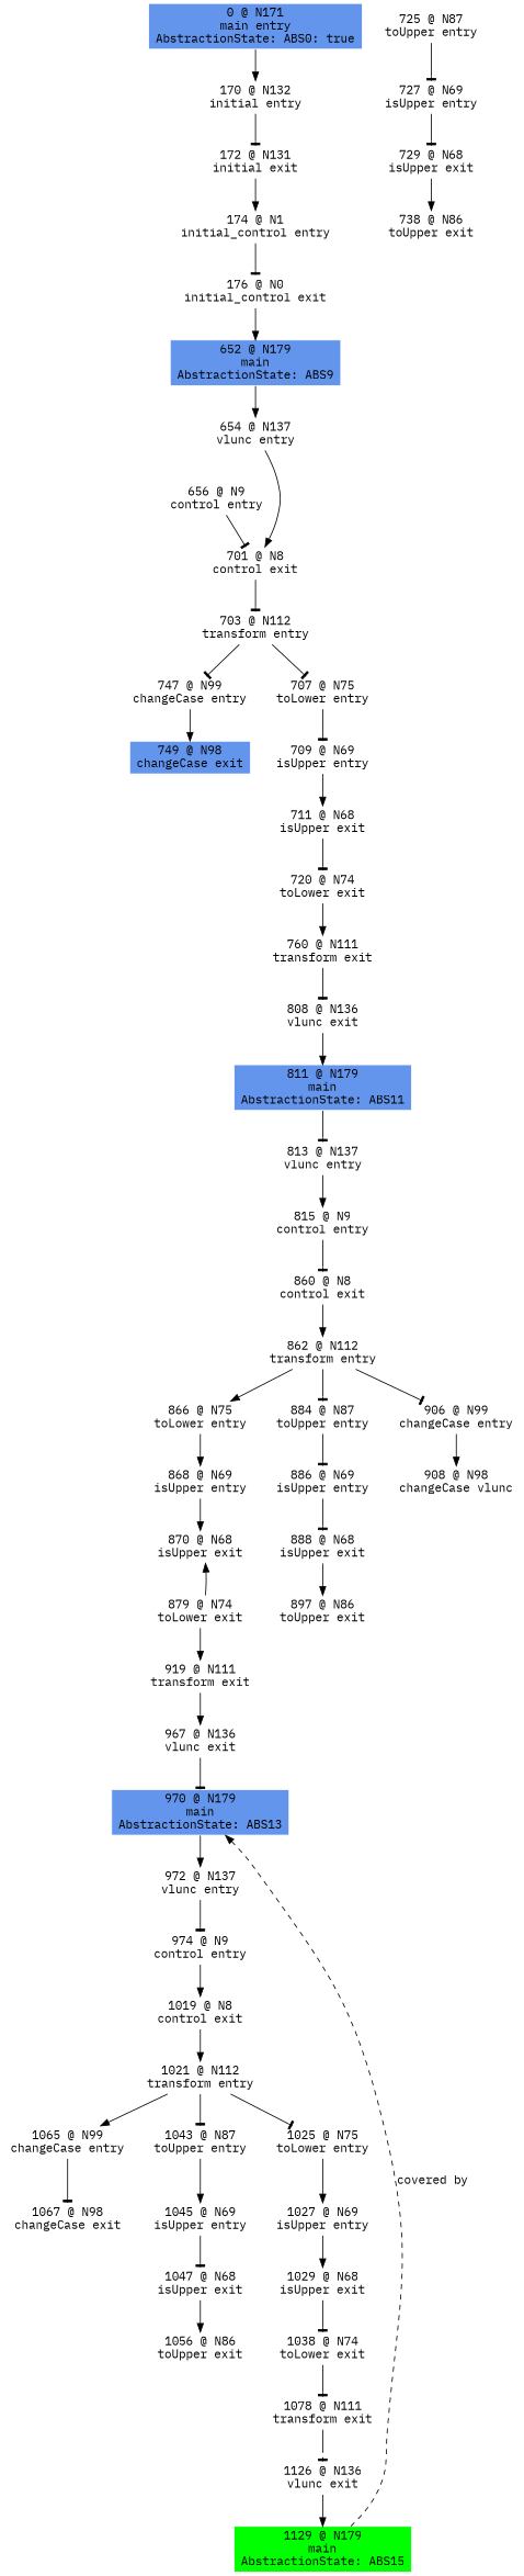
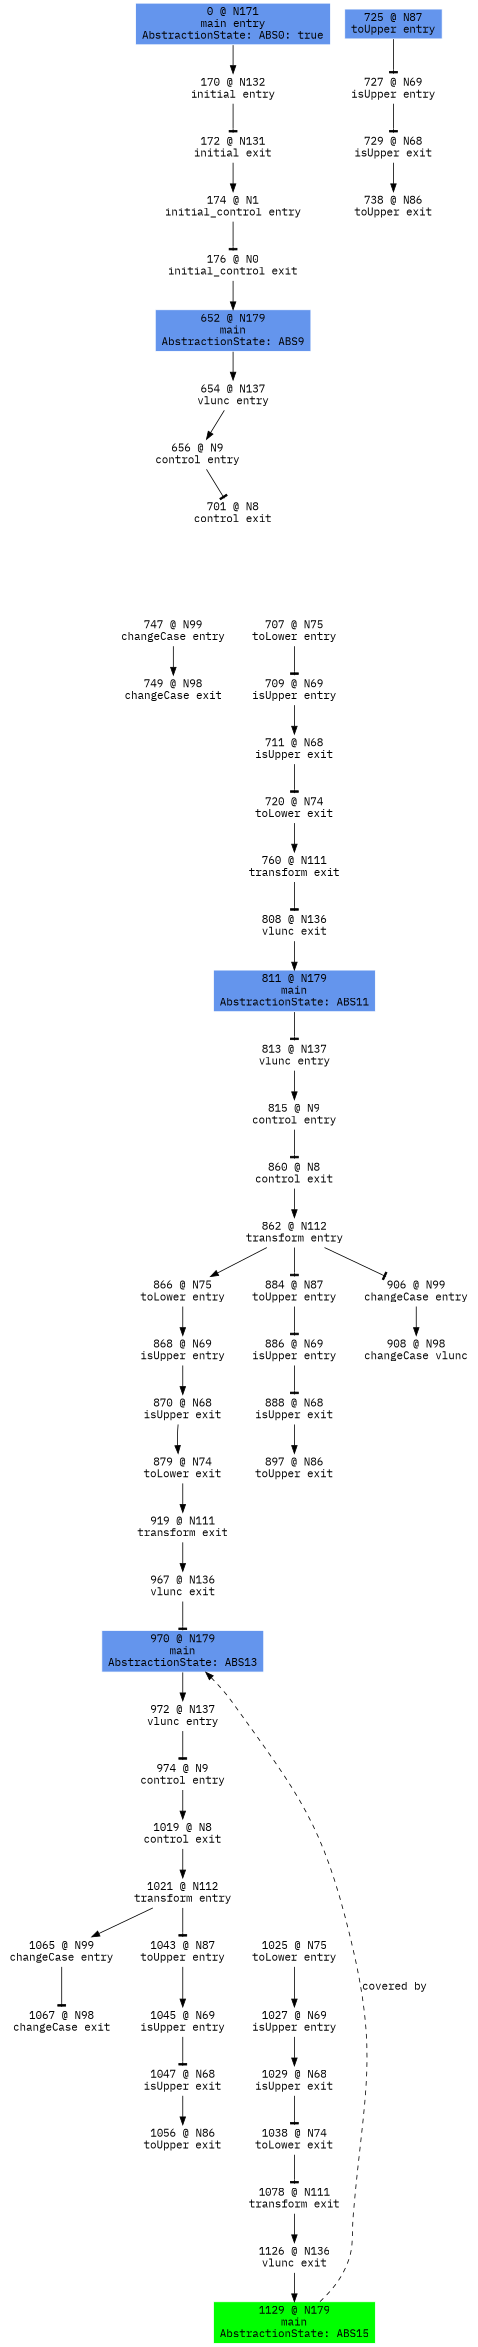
  digraph {
    fontname="IBM Plex Mono"
    node [color=white fontname="IBM Plex Mono" shape=box style=filled]
    edge [arrowhead=normal fontname="IBM Plex Mono"]
    n1 [fillcolor=cornflowerblue label="0 @ N171\nmain entry\nAbstractionState: ABS0: true\n"]
    n2 [label="170 @ N132\ninitial entry\n"]
    n3 [label="172 @ N131\ninitial exit\n"]
    n4 [label="174 @ N1\ninitial_control entry\n"]
    n5 [label="176 @ N0\ninitial_control exit\n"]
    n6 [fillcolor=cornflowerblue label="652 @ N179\nmain\nAbstractionState: ABS9\n"]
    n7 [label="654 @ N137\nvlunc entry\n"]
    n8 [label="656 @ N9\ncontrol entry\n"]
    n9 [label="701 @ N8\ncontrol exit\n"]
-   n10 [label="703 @ N112\ntransform entry\n"]
    n11 [label="747 @ N99\nchangeCase entry\n"]
    n12 [label="707 @ N75\ntoLower entry\n"]
-   n13 [label="749 @ N98\nchangeCase exit\n" fillcolor=cornflowerblue]
+   n13 [label="749 @ N98\nchangeCase exit\n"]
    n14 [label="709 @ N69\nisUpper entry\n"]
-   n15 [label="725 @ N87\ntoUpper entry\n"]
+   n15 [label="725 @ N87\ntoUpper entry\n" fillcolor=cornflowerblue]
    n16 [label="727 @ N69\nisUpper entry\n"]
    n17 [label="711 @ N68\nisUpper exit\n"]
    n18 [label="720 @ N74\ntoLower exit\n"]
    n19 [label="760 @ N111\ntransform exit\n"]
    n20 [label="808 @ N136\nvlunc exit\n"]
    n21 [fillcolor=cornflowerblue label="811 @ N179\nmain\nAbstractionState: ABS11\n"]
    n22 [label="813 @ N137\nvlunc entry\n"]
    n23 [label="815 @ N9\ncontrol entry\n"]
    n24 [label="860 @ N8\ncontrol exit\n"]
    n25 [label="862 @ N112\ntransform entry\n"]
    n26 [label="866 @ N75\ntoLower entry\n"]
    n27 [label="884 @ N87\ntoUpper entry\n"]
    n28 [label="906 @ N99\nchangeCase entry\n"]
    n29 [label="868 @ N69\nisUpper entry\n"]
    n30 [label="886 @ N69\nisUpper entry\n"]
    n31 [label="908 @ N98\nchangeCase vlunc\n"]
    n32 [label="870 @ N68\nisUpper exit\n"]
    n33 [label="879 @ N74\ntoLower exit\n"]
    n34 [label="919 @ N111\ntransform exit\n"]
    n35 [label="967 @ N136\nvlunc exit\n"]
    n36 [fillcolor=cornflowerblue label="970 @ N179\nmain\nAbstractionState: ABS13\n"]
    n37 [label="972 @ N137\nvlunc entry\n"]
    n38 [label="974 @ N9\ncontrol entry\n"]
    n39 [label="1019 @ N8\ncontrol exit\n"]
    n40 [label="1021 @ N112\ntransform entry\n"]
    n41 [label="1065 @ N99\nchangeCase entry\n"]
    n42 [label="1043 @ N87\ntoUpper entry\n"]
    n43 [label="1025 @ N75\ntoLower entry\n"]
    n44 [label="1067 @ N98\nchangeCase exit\n"]
    n45 [label="1045 @ N69\nisUpper entry\n"]
    n46 [label="1027 @ N69\nisUpper entry\n"]
    n47 [label="1047 @ N68\nisUpper exit\n"]
    n48 [label="1056 @ N86\ntoUpper exit\n"]
    n49 [label="1029 @ N68\nisUpper exit\n"]
    n50 [label="1038 @ N74\ntoLower exit\n"]
    n51 [label="1078 @ N111\ntransform exit\n"]
    n52 [label="1126 @ N136\nvlunc exit\n"]
    n53 [fillcolor=green label="1129 @ N179\nmain\nAbstractionState: ABS15\n"]
    n54 [label="888 @ N68\nisUpper exit\n"]
    n55 [label="897 @ N86\ntoUpper exit\n"]
    n56 [label="729 @ N68\nisUpper exit\n"]
    n57 [label="738 @ N86\ntoUpper exit\n"]
    n1 -> n2
    n2 -> n3 [arrowhead=tee]
    n3 -> n4
    n4 -> n5 [arrowhead=tee]
    n5 -> n6
    n6 -> n7
-   n7 -> n9
+   n7 -> n8
    n8 -> n9 [arrowhead=tee]
-   n9 -> n10 [arrowhead=tee]
-   n10 -> n11 [arrowhead=tee]
-   n10 -> n12 [arrowhead=tee]
    n11 -> n13
    n12 -> n14 [arrowhead=tee]
    n14 -> n17
    n15 -> n16 [arrowhead=tee]
    n16 -> n56 [arrowhead=tee]
    n17 -> n18 [arrowhead=tee]
    n18 -> n19
    n19 -> n20 [arrowhead=tee]
    n20 -> n21
    n21 -> n22 [arrowhead=tee]
    n22 -> n23
    n23 -> n24 [arrowhead=tee]
    n24 -> n25
    n25 -> n26
    n25 -> n27 [arrowhead=tee]
    n25 -> n28 [arrowhead=tee]
    n26 -> n29
    n27 -> n30 [arrowhead=tee]
    n28 -> n31
    n29 -> n32
    n30 -> n54 [arrowhead=tee]
-   n33 -> n32
+   n32 -> n33
    n33 -> n34
    n34 -> n35
    n35 -> n36 [arrowhead=tee]
    n36 -> n37
    n37 -> n38 [arrowhead=tee]
    n38 -> n39
    n39 -> n40
    n40 -> n41
    n40 -> n42 [arrowhead=tee]
-   n40 -> n43 [arrowhead=tee]
    n41 -> n44 [arrowhead=tee]
    n42 -> n45
    n43 -> n46
    n45 -> n47 [arrowhead=tee]
    n46 -> n49
    n47 -> n48
    n49 -> n50 [arrowhead=tee]
    n50 -> n51 [arrowhead=tee]
-   n51 -> n52 [arrowhead=tee]
+   n51 -> n52
    n52 -> n53
    n53 -> n36 [label="covered by" style=dashed weight=0]
    n54 -> n55
    n56 -> n57
  }
